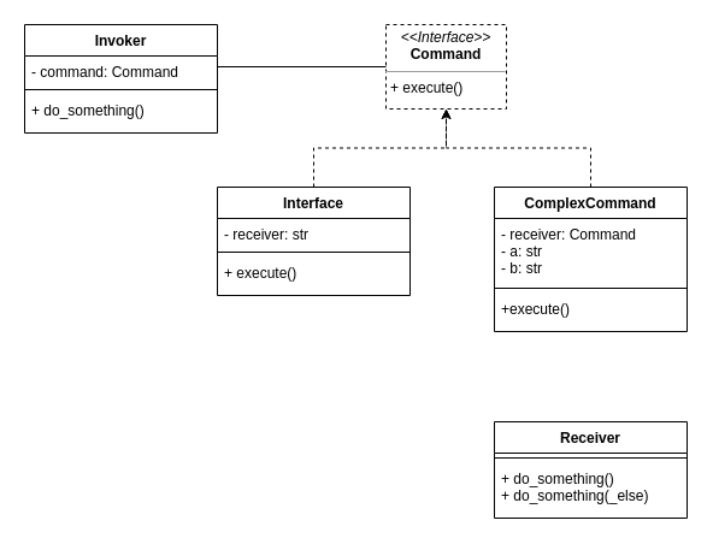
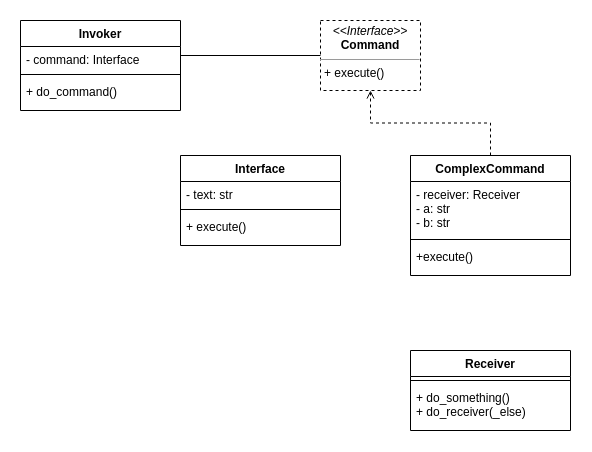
  <mxCell id="0" />
  <mxCell id="1" parent="0" />
  <mxCell id="2" value="&lt;p style=&quot;margin: 0px ; margin-top: 4px ; text-align: center&quot;&gt;&lt;i&gt;&amp;lt;&amp;lt;Interface&amp;gt;&amp;gt;&lt;/i&gt;&lt;br&gt;&lt;b&gt;Command&lt;/b&gt;&lt;/p&gt;&lt;hr size=&quot;1&quot;&gt;&lt;p style=&quot;margin: 0px ; margin-left: 4px&quot;&gt;&lt;span style=&quot;text-align: center&quot;&gt;+ execute()&lt;/span&gt;&lt;/p&gt;" style="verticalAlign=top;align=left;overflow=fill;fontSize=12;fontFamily=Helvetica;html=1;dashed=1;" parent="1" vertex="1"><mxGeometry x="320" y="20" width="100" height="70" as="geometry" /></mxCell>
  <mxCell id="3" value="Receiver" style="swimlane;fontStyle=1;align=center;verticalAlign=top;childLayout=stackLayout;horizontal=1;startSize=26;horizontalStack=0;resizeParent=1;resizeParentMax=0;resizeLast=0;collapsible=1;marginBottom=0;" parent="1" vertex="1"><mxGeometry x="410" y="350" width="160" height="80" as="geometry" /></mxCell>
  <mxCell id="4" value="" style="line;strokeWidth=1;fillColor=none;align=left;verticalAlign=middle;spacingTop=-1;spacingLeft=3;spacingRight=3;rotatable=0;labelPosition=right;points=[];portConstraint=eastwest;" parent="3" vertex="1"><mxGeometry y="26" width="160" height="8" as="geometry" /></mxCell>
- <mxCell id="5" value="+ do_something()&#10;+ do_something(_else)" style="text;strokeColor=none;fillColor=none;align=left;verticalAlign=top;spacingLeft=4;spacingRight=4;overflow=hidden;rotatable=0;points=[[0,0.5],[1,0.5]];portConstraint=eastwest;" parent="3" vertex="1"><mxGeometry y="34" width="160" height="46" as="geometry" /></mxCell>
- <mxCell id="6" style="edgeStyle=orthogonalEdgeStyle;rounded=0;orthogonalLoop=1;jettySize=auto;html=1;exitX=0.5;exitY=0;exitDx=0;exitDy=0;entryX=0.5;entryY=1;entryDx=0;entryDy=0;dashed=1;" edge="1" parent="1" source="7" target="2"><mxGeometry relative="1" as="geometry" /></mxCell>
+ <mxCell id="5" value="+ do_something()&#10;+ do_receiver(_else)" style="text;strokeColor=none;fillColor=none;align=left;verticalAlign=top;spacingLeft=4;spacingRight=4;overflow=hidden;rotatable=0;points=[[0,0.5],[1,0.5]];portConstraint=eastwest;" parent="3" vertex="1"><mxGeometry y="34" width="160" height="46" as="geometry" /></mxCell>
  <mxCell id="7" value="Interface" style="swimlane;fontStyle=1;align=center;verticalAlign=top;childLayout=stackLayout;horizontal=1;startSize=26;horizontalStack=0;resizeParent=1;resizeParentMax=0;resizeLast=0;collapsible=1;marginBottom=0;" parent="1" vertex="1"><mxGeometry x="180" y="155" width="160" height="90" as="geometry" /></mxCell>
- <mxCell id="8" value="- receiver: str" style="text;strokeColor=none;fillColor=none;align=left;verticalAlign=top;spacingLeft=4;spacingRight=4;overflow=hidden;rotatable=0;points=[[0,0.5],[1,0.5]];portConstraint=eastwest;" parent="7" vertex="1"><mxGeometry y="26" width="160" height="24" as="geometry" /></mxCell>
+ <mxCell id="8" value="- text: str" style="text;strokeColor=none;fillColor=none;align=left;verticalAlign=top;spacingLeft=4;spacingRight=4;overflow=hidden;rotatable=0;points=[[0,0.5],[1,0.5]];portConstraint=eastwest;" parent="7" vertex="1"><mxGeometry y="26" width="160" height="24" as="geometry" /></mxCell>
  <mxCell id="9" value="" style="line;strokeWidth=1;fillColor=none;align=left;verticalAlign=middle;spacingTop=-1;spacingLeft=3;spacingRight=3;rotatable=0;labelPosition=right;points=[];portConstraint=eastwest;" parent="7" vertex="1"><mxGeometry y="50" width="160" height="8" as="geometry" /></mxCell>
  <mxCell id="10" value="+ execute()" style="text;strokeColor=none;fillColor=none;align=left;verticalAlign=top;spacingLeft=4;spacingRight=4;overflow=hidden;rotatable=0;points=[[0,0.5],[1,0.5]];portConstraint=eastwest;" parent="7" vertex="1"><mxGeometry y="58" width="160" height="32" as="geometry" /></mxCell>
  <mxCell id="11" value="Invoker" style="swimlane;fontStyle=1;align=center;verticalAlign=top;childLayout=stackLayout;horizontal=1;startSize=26;horizontalStack=0;resizeParent=1;resizeParentMax=0;resizeLast=0;collapsible=1;marginBottom=0;" parent="1" vertex="1"><mxGeometry x="20" y="20" width="160" height="90" as="geometry" /></mxCell>
- <mxCell id="12" value="- command: Command" style="text;strokeColor=none;fillColor=none;align=left;verticalAlign=top;spacingLeft=4;spacingRight=4;overflow=hidden;rotatable=0;points=[[0,0.5],[1,0.5]];portConstraint=eastwest;" parent="11" vertex="1"><mxGeometry y="26" width="160" height="24" as="geometry" /></mxCell>
+ <mxCell id="12" value="- command: Interface" style="text;strokeColor=none;fillColor=none;align=left;verticalAlign=top;spacingLeft=4;spacingRight=4;overflow=hidden;rotatable=0;points=[[0,0.5],[1,0.5]];portConstraint=eastwest;" parent="11" vertex="1"><mxGeometry y="26" width="160" height="24" as="geometry" /></mxCell>
  <mxCell id="13" value="" style="line;strokeWidth=1;fillColor=none;align=left;verticalAlign=middle;spacingTop=-1;spacingLeft=3;spacingRight=3;rotatable=0;labelPosition=right;points=[];portConstraint=eastwest;" parent="11" vertex="1"><mxGeometry y="50" width="160" height="8" as="geometry" /></mxCell>
- <mxCell id="14" value="+ do_something()" style="text;strokeColor=none;fillColor=none;align=left;verticalAlign=top;spacingLeft=4;spacingRight=4;overflow=hidden;rotatable=0;points=[[0,0.5],[1,0.5]];portConstraint=eastwest;" parent="11" vertex="1"><mxGeometry y="58" width="160" height="32" as="geometry" /></mxCell>
+ <mxCell id="14" value="+ do_command()" style="text;strokeColor=none;fillColor=none;align=left;verticalAlign=top;spacingLeft=4;spacingRight=4;overflow=hidden;rotatable=0;points=[[0,0.5],[1,0.5]];portConstraint=eastwest;" parent="11" vertex="1"><mxGeometry y="58" width="160" height="32" as="geometry" /></mxCell>
  <mxCell id="15" style="edgeStyle=orthogonalEdgeStyle;rounded=0;orthogonalLoop=1;jettySize=auto;html=1;exitX=0.5;exitY=0;exitDx=0;exitDy=0;entryX=0.5;entryY=1;entryDx=0;entryDy=0;dashed=1;endArrow=open;" edge="1" parent="1" source="16" target="2"><mxGeometry relative="1" as="geometry" /></mxCell>
  <mxCell id="16" value="ComplexCommand" style="swimlane;fontStyle=1;align=center;verticalAlign=top;childLayout=stackLayout;horizontal=1;startSize=26;horizontalStack=0;resizeParent=1;resizeParentMax=0;resizeLast=0;collapsible=1;marginBottom=0;" vertex="1" parent="1"><mxGeometry x="410" y="155" width="160" height="120" as="geometry"><mxRectangle x="290" y="350" width="140" height="26" as="alternateBounds" /></mxGeometry></mxCell>
- <mxCell id="17" value="- receiver: Command&#10;- a: str&#10;- b: str" style="text;strokeColor=none;fillColor=none;align=left;verticalAlign=top;spacingLeft=4;spacingRight=4;overflow=hidden;rotatable=0;points=[[0,0.5],[1,0.5]];portConstraint=eastwest;" vertex="1" parent="16"><mxGeometry y="26" width="160" height="54" as="geometry" /></mxCell>
+ <mxCell id="17" value="- receiver: Receiver&#10;- a: str&#10;- b: str" style="text;strokeColor=none;fillColor=none;align=left;verticalAlign=top;spacingLeft=4;spacingRight=4;overflow=hidden;rotatable=0;points=[[0,0.5],[1,0.5]];portConstraint=eastwest;" vertex="1" parent="16"><mxGeometry y="26" width="160" height="54" as="geometry" /></mxCell>
  <mxCell id="18" value="" style="line;strokeWidth=1;fillColor=none;align=left;verticalAlign=middle;spacingTop=-1;spacingLeft=3;spacingRight=3;rotatable=0;labelPosition=right;points=[];portConstraint=eastwest;" vertex="1" parent="16"><mxGeometry y="80" width="160" height="8" as="geometry" /></mxCell>
  <mxCell id="19" value="+execute()" style="text;strokeColor=none;fillColor=none;align=left;verticalAlign=top;spacingLeft=4;spacingRight=4;overflow=hidden;rotatable=0;points=[[0,0.5],[1,0.5]];portConstraint=eastwest;" vertex="1" parent="16"><mxGeometry y="88" width="160" height="32" as="geometry" /></mxCell>
  <mxCell id="20" style="edgeStyle=orthogonalEdgeStyle;rounded=0;orthogonalLoop=1;jettySize=auto;html=1;exitX=1;exitY=0.5;exitDx=0;exitDy=0;entryX=0;entryY=0.5;entryDx=0;entryDy=0;endArrow=none;" edge="1" parent="1" source="12" target="2"><mxGeometry relative="1" as="geometry"><Array as="points"><mxPoint x="180" y="55" /></Array></mxGeometry></mxCell>
